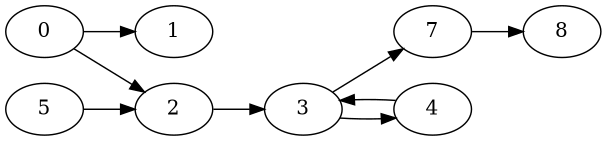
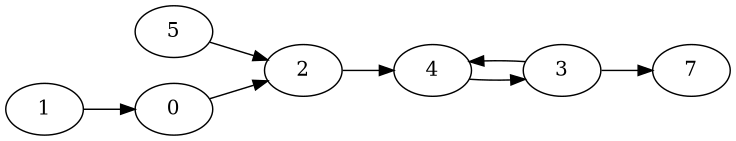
  strict digraph {
    rankdir=LR
    0
    1
    2
    3
    7
-   8
    4
    5
-   0 -> 1
+   1 -> 0
    0 -> 2
-   2 -> 3
+   2 -> 4
    3 -> 7
    3 -> 4
-   7 -> 8
    4 -> 3
    5 -> 2
  }
